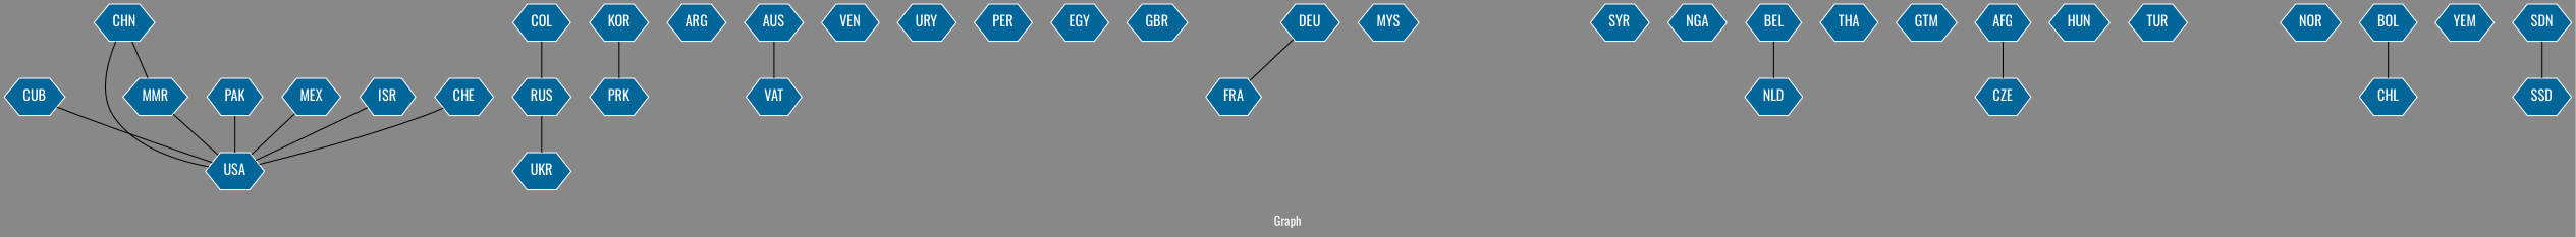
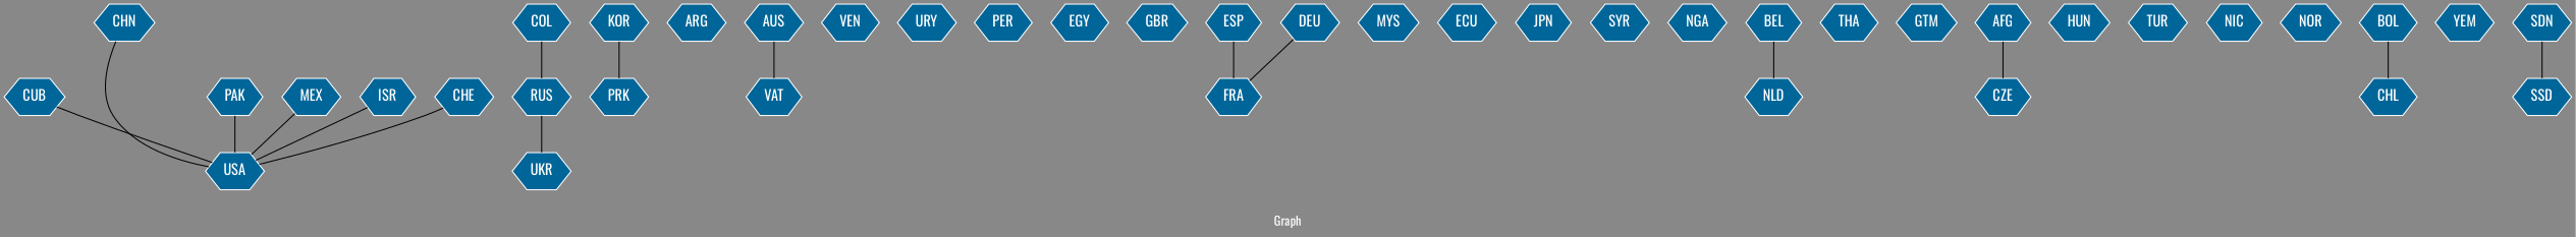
  graph {
    bgcolor="#888888"
    fontcolor=white
    fontname=Oswald
    fontsize=12
    label="Graph"
    node [color=white fillcolor="#006699" fontcolor=white fontname=Oswald shape=hexagon style=filled]
    edge [arrowhead=open color=black fontcolor=white fontname=Oswald fontsize=12 weight=1]
    n1 [label=CUB]
    n2 [label=USA]
    n3 [label=RUS]
    n4 [label=UKR]
    n5 [label=KOR]
    n6 [label=PRK]
    n7 [label=ARG]
    n8 [label=AUS]
    n9 [label=VAT]
    n10 [label=VEN]
    n11 [label=COL]
    n12 [label=URY]
    n13 [label=PER]
    n14 [label=EGY]
    n15 [label=GBR]
+   n16 [label=ESP]
    n17 [label=FRA]
    n18 [label=MYS]
+   n19 [label=ECU]
+   n20 [label=JPN]
    n21 [label=SYR]
    n22 [label=NGA]
    n23 [label=NLD]
    n24 [label=BEL]
    n25 [label=CHN]
-   n26 [label=MMR]
    n27 [label=THA]
    n28 [label=GTM]
    n29 [label=DEU]
    n30 [label=AFG]
    n31 [label=CZE]
    n32 [label=PAK]
    n33 [label=HUN]
    n34 [label=TUR]
+   n35 [label=NIC]
    n36 [label=NOR]
    n37 [label=MEX]
    n38 [label=BOL]
    n39 [label=CHL]
    n40 [label=ISR]
    n41 [label=CHE]
    n42 [label=YEM]
    n43 [label=SSD]
    n44 [label=SDN]
    n1 -- n2
    n3 -- n4
    n5 -- n6
    n8 -- n9
    n11 -- n3
+   n16 -- n17 [weight=2]
    n24 -- n23
    n25 -- n2
-   n25 -- n26
-   n26 -- n2
    n29 -- n17
    n30 -- n31
    n32 -- n2
    n37 -- n2
    n38 -- n39 [weight=2]
    n40 -- n2
    n41 -- n2
    n44 -- n43
  }
